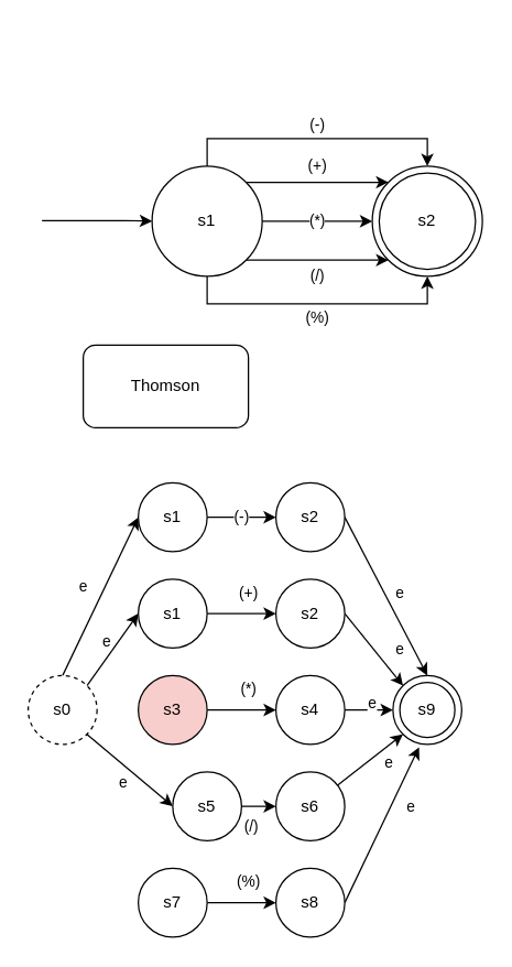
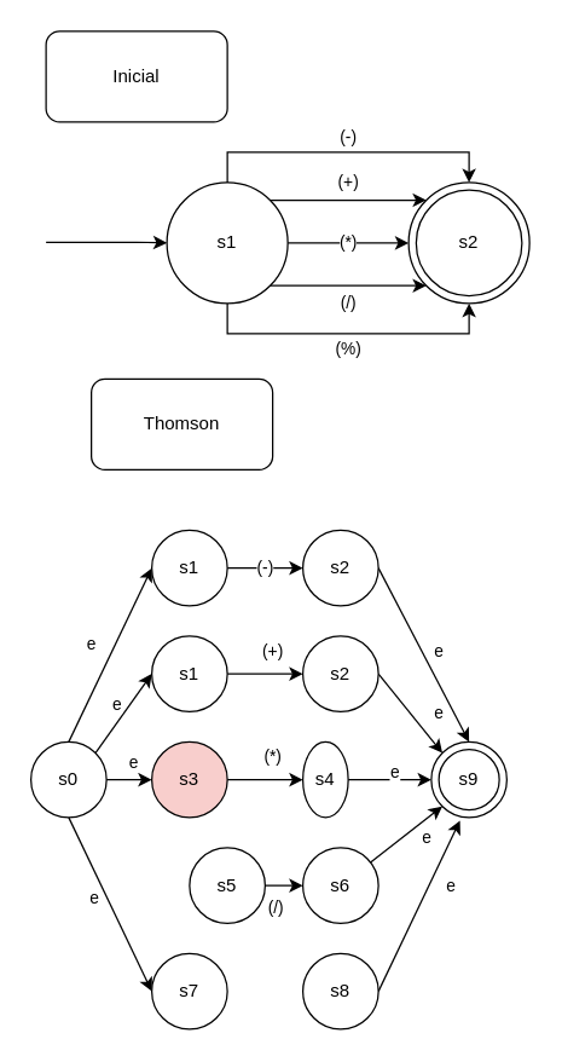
  <mxCell id="0" />
  <mxCell id="1" parent="0" />
  <mxCell id="2" value="(-)" style="edgeStyle=orthogonalEdgeStyle;rounded=0;orthogonalLoop=1;jettySize=auto;html=1;entryX=0.5;entryY=0;entryDx=0;entryDy=0;" parent="1" source="7" target="8" edge="1"><mxGeometry y="10" relative="1" as="geometry"><Array as="points"><mxPoint x="150" y="100" /><mxPoint x="310" y="100" /></Array><mxPoint as="offset" /></mxGeometry></mxCell>
  <mxCell id="3" value="(%)" style="edgeStyle=orthogonalEdgeStyle;rounded=0;orthogonalLoop=1;jettySize=auto;html=1;entryX=0.5;entryY=1;entryDx=0;entryDy=0;" parent="1" source="7" target="8" edge="1"><mxGeometry y="-10" relative="1" as="geometry"><Array as="points"><mxPoint x="150" y="220" /><mxPoint x="310" y="220" /></Array><mxPoint as="offset" /></mxGeometry></mxCell>
  <mxCell id="4" value="(+)" style="edgeStyle=orthogonalEdgeStyle;rounded=0;orthogonalLoop=1;jettySize=auto;html=1;exitX=1;exitY=0;exitDx=0;exitDy=0;entryX=0;entryY=0;entryDx=0;entryDy=0;" parent="1" source="7" target="8" edge="1"><mxGeometry y="12" relative="1" as="geometry"><mxPoint as="offset" /></mxGeometry></mxCell>
  <mxCell id="5" value="(/)" style="edgeStyle=orthogonalEdgeStyle;rounded=0;orthogonalLoop=1;jettySize=auto;html=1;exitX=1;exitY=1;exitDx=0;exitDy=0;entryX=0;entryY=1;entryDx=0;entryDy=0;" parent="1" source="7" target="8" edge="1"><mxGeometry y="-12" relative="1" as="geometry"><mxPoint as="offset" /></mxGeometry></mxCell>
  <mxCell id="6" value="(*)" style="edgeStyle=orthogonalEdgeStyle;rounded=0;orthogonalLoop=1;jettySize=auto;html=1;entryX=0;entryY=0.5;entryDx=0;entryDy=0;" parent="1" source="7" target="8" edge="1"><mxGeometry relative="1" as="geometry" /></mxCell>
  <mxCell id="7" value="s1" style="ellipse;whiteSpace=wrap;html=1;aspect=fixed;" parent="1" vertex="1"><mxGeometry x="110" y="120" width="80" height="80" as="geometry" /></mxCell>
  <mxCell id="8" value="s2" style="ellipse;whiteSpace=wrap;html=1;aspect=fixed;" parent="1" vertex="1"><mxGeometry x="270" y="120" width="80" height="80" as="geometry" /></mxCell>
  <mxCell id="9" style="edgeStyle=orthogonalEdgeStyle;rounded=0;orthogonalLoop=1;jettySize=auto;html=1;" parent="1" edge="1"><mxGeometry relative="1" as="geometry"><mxPoint x="30" y="159.5" as="sourcePoint" /><mxPoint x="110" y="160" as="targetPoint" /><Array as="points"><mxPoint x="90" y="160" /><mxPoint x="90" y="160" /></Array></mxGeometry></mxCell>
  <mxCell id="10" value="s2" style="ellipse;whiteSpace=wrap;html=1;aspect=fixed;" parent="1" vertex="1"><mxGeometry x="275" y="125" width="70" height="70" as="geometry" /></mxCell>
+ <mxCell id="11" value="Inicial" style="rounded=1;whiteSpace=wrap;html=1;" parent="1" vertex="1"><mxGeometry x="30" y="20" width="120" height="60" as="geometry" /></mxCell>
  <mxCell id="12" value="e" style="rounded=0;orthogonalLoop=1;jettySize=auto;html=1;exitX=1;exitY=0;exitDx=0;exitDy=0;entryX=0;entryY=0.5;entryDx=0;entryDy=0;" parent="1" source="17" target="31" edge="1"><mxGeometry x="0.097" y="7" relative="1" as="geometry"><mxPoint as="offset" /></mxGeometry></mxCell>
- <mxCell id="14" value="e" style="rounded=0;orthogonalLoop=1;jettySize=auto;html=1;entryX=0;entryY=0.5;entryDx=0;entryDy=0;exitX=1;exitY=1;exitDx=0;exitDy=0;" parent="1" source="17" target="19" edge="1"><mxGeometry x="0.067" y="-10" relative="1" as="geometry"><mxPoint as="offset" /></mxGeometry></mxCell>
+ <mxCell id="13" value="e" style="rounded=0;orthogonalLoop=1;jettySize=auto;html=1;exitX=1;exitY=0.5;exitDx=0;exitDy=0;entryX=0;entryY=0.5;entryDx=0;entryDy=0;" parent="1" source="17" target="23" edge="1"><mxGeometry x="0.167" y="11" relative="1" as="geometry"><mxPoint as="offset" /></mxGeometry></mxCell>
+ <mxCell id="15" value="e" style="rounded=0;orthogonalLoop=1;jettySize=auto;html=1;entryX=0;entryY=0.5;entryDx=0;entryDy=0;exitX=0.5;exitY=1;exitDx=0;exitDy=0;" parent="1" source="17" target="27" edge="1"><mxGeometry x="-0.131" y="-7" relative="1" as="geometry"><mxPoint as="offset" /></mxGeometry></mxCell>
  <mxCell id="16" value="e" style="edgeStyle=none;rounded=0;orthogonalLoop=1;jettySize=auto;html=1;exitX=0.5;exitY=0;exitDx=0;exitDy=0;entryX=0;entryY=0.5;entryDx=0;entryDy=0;" parent="1" source="17" target="38" edge="1"><mxGeometry x="0.027" y="14" relative="1" as="geometry"><mxPoint as="offset" /></mxGeometry></mxCell>
- <mxCell id="17" value="s0" style="ellipse;whiteSpace=wrap;html=1;aspect=fixed;dashed=1;" parent="1" vertex="1"><mxGeometry x="20" y="490" width="50" height="50" as="geometry" /></mxCell>
+ <mxCell id="17" value="s0" style="ellipse;whiteSpace=wrap;html=1;aspect=fixed;" parent="1" vertex="1"><mxGeometry x="20" y="490" width="50" height="50" as="geometry" /></mxCell>
  <mxCell id="18" value="(/)" style="edgeStyle=orthogonalEdgeStyle;rounded=0;orthogonalLoop=1;jettySize=auto;html=1;entryX=0;entryY=0.5;entryDx=0;entryDy=0;" parent="1" source="19" target="21" edge="1"><mxGeometry x="0.2" y="15" relative="1" as="geometry"><mxPoint x="175" y="538.75" as="targetPoint" /><mxPoint as="offset" /></mxGeometry></mxCell>
  <mxCell id="19" value="s5" style="ellipse;whiteSpace=wrap;html=1;aspect=fixed;" parent="1" vertex="1"><mxGeometry x="125" y="560" width="50" height="50" as="geometry" /></mxCell>
  <mxCell id="20" value="e" style="rounded=0;orthogonalLoop=1;jettySize=auto;html=1;entryX=0;entryY=1;entryDx=0;entryDy=0;" parent="1" source="21" target="34" edge="1"><mxGeometry x="0.339" y="-10" relative="1" as="geometry"><mxPoint x="295" y="545" as="targetPoint" /><mxPoint as="offset" /></mxGeometry></mxCell>
  <mxCell id="21" value="s6" style="ellipse;whiteSpace=wrap;html=1;aspect=fixed;" parent="1" vertex="1"><mxGeometry x="200" y="560" width="50" height="50" as="geometry" /></mxCell>
  <mxCell id="22" value="(*)" style="edgeStyle=orthogonalEdgeStyle;rounded=0;orthogonalLoop=1;jettySize=auto;html=1;entryX=0;entryY=0.5;entryDx=0;entryDy=0;" parent="1" source="23" target="25" edge="1"><mxGeometry x="0.2" y="15" relative="1" as="geometry"><mxPoint x="175" y="478.75" as="targetPoint" /><mxPoint as="offset" /></mxGeometry></mxCell>
  <mxCell id="23" value="s3" style="ellipse;whiteSpace=wrap;html=1;aspect=fixed;fillColor=#f8cecc;" parent="1" vertex="1"><mxGeometry x="100" y="490" width="50" height="50" as="geometry" /></mxCell>
  <mxCell id="24" value="e" style="rounded=0;orthogonalLoop=1;jettySize=auto;html=1;entryX=0;entryY=0.5;entryDx=0;entryDy=0;" parent="1" source="25" target="34" edge="1"><mxGeometry x="0.143" y="5" relative="1" as="geometry"><mxPoint x="290" y="510" as="targetPoint" /><mxPoint as="offset" /></mxGeometry></mxCell>
- <mxCell id="25" value="s4" style="ellipse;whiteSpace=wrap;html=1;aspect=fixed;" parent="1" vertex="1"><mxGeometry x="200" y="490" width="50" height="50" as="geometry" /></mxCell>
- <mxCell id="26" value="(%)" style="edgeStyle=orthogonalEdgeStyle;rounded=0;orthogonalLoop=1;jettySize=auto;html=1;entryX=0;entryY=0.5;entryDx=0;entryDy=0;" parent="1" source="27" target="29" edge="1"><mxGeometry x="0.2" y="15" relative="1" as="geometry"><mxPoint x="175" y="598.75" as="targetPoint" /><mxPoint as="offset" /></mxGeometry></mxCell>
+ <mxCell id="25" value="s4" style="ellipse;whiteSpace=wrap;html=1;aspect=fixed;" parent="1" vertex="1"><mxGeometry x="200" y="490" width="30" height="50" as="geometry" /></mxCell>
  <mxCell id="27" value="s7" style="ellipse;whiteSpace=wrap;html=1;aspect=fixed;" parent="1" vertex="1"><mxGeometry x="100" y="630" width="50" height="50" as="geometry" /></mxCell>
  <mxCell id="28" value="e" style="rounded=0;orthogonalLoop=1;jettySize=auto;html=1;entryX=0.38;entryY=1.04;entryDx=0;entryDy=0;exitX=1;exitY=0.5;exitDx=0;exitDy=0;entryPerimeter=0;" parent="1" source="29" target="34" edge="1"><mxGeometry x="0.348" y="-13" relative="1" as="geometry"><mxPoint x="295" y="605" as="targetPoint" /><mxPoint as="offset" /></mxGeometry></mxCell>
  <mxCell id="29" value="s8" style="ellipse;whiteSpace=wrap;html=1;aspect=fixed;" parent="1" vertex="1"><mxGeometry x="200" y="630" width="50" height="50" as="geometry" /></mxCell>
  <mxCell id="30" value="(+)" style="edgeStyle=orthogonalEdgeStyle;rounded=0;orthogonalLoop=1;jettySize=auto;html=1;entryX=0;entryY=0.5;entryDx=0;entryDy=0;" parent="1" source="31" target="33" edge="1"><mxGeometry x="0.2" y="15" relative="1" as="geometry"><mxPoint x="175" y="418.75" as="targetPoint" /><mxPoint as="offset" /></mxGeometry></mxCell>
  <mxCell id="31" value="s1" style="ellipse;whiteSpace=wrap;html=1;aspect=fixed;" parent="1" vertex="1"><mxGeometry x="100" y="420" width="50" height="50" as="geometry" /></mxCell>
  <mxCell id="32" value="e" style="rounded=0;orthogonalLoop=1;jettySize=auto;html=1;entryX=0;entryY=0;entryDx=0;entryDy=0;exitX=1;exitY=0.5;exitDx=0;exitDy=0;" parent="1" source="33" target="34" edge="1"><mxGeometry x="0.333" y="15" relative="1" as="geometry"><mxPoint x="295" y="425" as="targetPoint" /><mxPoint as="offset" /></mxGeometry></mxCell>
  <mxCell id="33" value="s2" style="ellipse;whiteSpace=wrap;html=1;aspect=fixed;" parent="1" vertex="1"><mxGeometry x="200" y="420" width="50" height="50" as="geometry" /></mxCell>
  <mxCell id="34" value="s9" style="ellipse;whiteSpace=wrap;html=1;aspect=fixed;" parent="1" vertex="1"><mxGeometry x="285" y="490" width="50" height="50" as="geometry" /></mxCell>
  <mxCell id="35" value="s9" style="ellipse;whiteSpace=wrap;html=1;aspect=fixed;" parent="1" vertex="1"><mxGeometry x="290" y="495" width="40" height="40" as="geometry" /></mxCell>
  <mxCell id="36" value="Thomson" style="rounded=1;whiteSpace=wrap;html=1;" parent="1" vertex="1"><mxGeometry x="60" y="250" width="120" height="60" as="geometry" /></mxCell>
  <mxCell id="37" value="(-)" style="edgeStyle=none;rounded=0;orthogonalLoop=1;jettySize=auto;html=1;entryX=0;entryY=0.5;entryDx=0;entryDy=0;" parent="1" source="38" target="40" edge="1"><mxGeometry relative="1" as="geometry" /></mxCell>
  <mxCell id="38" value="s1" style="ellipse;whiteSpace=wrap;html=1;aspect=fixed;" parent="1" vertex="1"><mxGeometry x="100" y="350" width="50" height="50" as="geometry" /></mxCell>
  <mxCell id="39" value="e" style="edgeStyle=none;rounded=0;orthogonalLoop=1;jettySize=auto;html=1;exitX=1;exitY=0.5;exitDx=0;exitDy=0;entryX=0.5;entryY=0;entryDx=0;entryDy=0;" parent="1" source="40" target="34" edge="1"><mxGeometry x="0.037" y="10" relative="1" as="geometry"><mxPoint as="offset" /></mxGeometry></mxCell>
  <mxCell id="40" value="s2" style="ellipse;whiteSpace=wrap;html=1;aspect=fixed;" parent="1" vertex="1"><mxGeometry x="200" y="350" width="50" height="50" as="geometry" /></mxCell>
